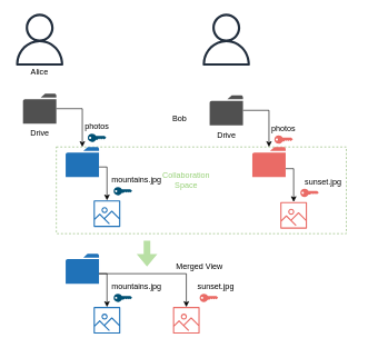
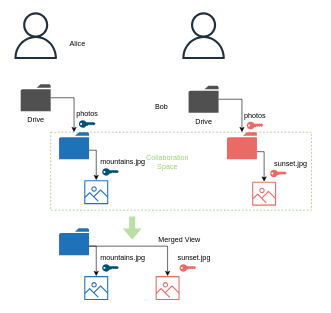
  <mxCell id="0" />
  <mxCell id="1" parent="0" />
  <mxCell id="2" value="" style="rounded=0;whiteSpace=wrap;html=1;strokeColor=#82b366;fillColor=none;dashed=1;" parent="1" vertex="1"><mxGeometry x="84" y="220" width="435" height="130" as="geometry" /></mxCell>
  <mxCell id="3" value="" style="outlineConnect=0;fontColor=#232F3E;gradientColor=none;fillColor=#232F3E;strokeColor=none;dashed=0;verticalLabelPosition=bottom;verticalAlign=top;align=center;html=1;fontSize=12;fontStyle=0;aspect=fixed;pointerEvents=1;shape=mxgraph.aws4.user;" parent="1" vertex="1"><mxGeometry x="20" y="20" width="78" height="78" as="geometry" /></mxCell>
- <mxCell id="4" value="Alice" style="text;html=1;strokeColor=none;fillColor=none;align=center;verticalAlign=middle;whiteSpace=wrap;rounded=0;" parent="1" vertex="1"><mxGeometry x="39" y="98" width="40" height="20" as="geometry" /></mxCell>
+ <mxCell id="4" value="Alice" style="text;html=1;strokeColor=none;fillColor=none;align=center;verticalAlign=middle;whiteSpace=wrap;rounded=0;" parent="1" vertex="1"><mxGeometry x="109" y="63" width="40" height="20" as="geometry" /></mxCell>
  <mxCell id="5" style="edgeStyle=orthogonalEdgeStyle;rounded=0;orthogonalLoop=1;jettySize=auto;html=1;" parent="1" source="6" target="8" edge="1"><mxGeometry relative="1" as="geometry"><Array as="points"><mxPoint x="123" y="163" /></Array></mxGeometry></mxCell>
  <mxCell id="6" value="Drive" style="pointerEvents=1;shadow=0;dashed=0;html=1;strokeColor=none;fillColor=#505050;labelPosition=center;verticalLabelPosition=bottom;verticalAlign=top;outlineConnect=0;align=center;shape=mxgraph.office.concepts.folder;" parent="1" vertex="1"><mxGeometry x="34" y="140" width="50" height="45" as="geometry" /></mxCell>
  <mxCell id="7" style="edgeStyle=orthogonalEdgeStyle;rounded=0;orthogonalLoop=1;jettySize=auto;html=1;" parent="1" source="8" target="9" edge="1"><mxGeometry relative="1" as="geometry"><mxPoint x="160" y="265" as="sourcePoint" /><Array as="points"><mxPoint x="160" y="250" /></Array></mxGeometry></mxCell>
  <mxCell id="8" value="" style="pointerEvents=1;shadow=0;dashed=0;html=1;strokeColor=none;labelPosition=center;verticalLabelPosition=bottom;verticalAlign=top;outlineConnect=0;align=center;shape=mxgraph.office.concepts.folder;fillColor=#2072B8;" parent="1" vertex="1"><mxGeometry x="98" y="220" width="50" height="45" as="geometry" /></mxCell>
  <mxCell id="9" value="" style="outlineConnect=0;fontColor=#232F3E;gradientColor=none;strokeColor=none;dashed=0;verticalLabelPosition=bottom;verticalAlign=top;align=center;html=1;fontSize=12;fontStyle=0;aspect=fixed;pointerEvents=1;shape=mxgraph.aws4.container_registry_image;fillColor=#2072B8;" parent="1" vertex="1"><mxGeometry x="140" y="300" width="40" height="40" as="geometry" /></mxCell>
  <mxCell id="10" value="photos" style="text;html=1;strokeColor=none;fillColor=none;align=center;verticalAlign=middle;whiteSpace=wrap;rounded=0;" parent="1" vertex="1"><mxGeometry x="120" y="180" width="50" height="20" as="geometry" /></mxCell>
  <mxCell id="11" value="mountains.jpg" style="text;html=1;strokeColor=none;fillColor=none;align=center;verticalAlign=middle;whiteSpace=wrap;rounded=0;" parent="1" vertex="1"><mxGeometry x="158.89" y="260" width="91.11" height="20" as="geometry" /></mxCell>
  <mxCell id="12" value="" style="outlineConnect=0;fontColor=#232F3E;gradientColor=none;fillColor=#232F3E;strokeColor=none;dashed=0;verticalLabelPosition=bottom;verticalAlign=top;align=center;html=1;fontSize=12;fontStyle=0;aspect=fixed;pointerEvents=1;shape=mxgraph.aws4.user;" parent="1" vertex="1"><mxGeometry x="300" y="20" width="78" height="78" as="geometry" /></mxCell>
  <mxCell id="13" value="Bob" style="text;html=1;strokeColor=none;fillColor=none;align=center;verticalAlign=middle;whiteSpace=wrap;rounded=0;" parent="1" vertex="1"><mxGeometry x="249" y="168" width="40" height="20" as="geometry" /></mxCell>
  <mxCell id="14" value="" style="points=[[0,0.5,0],[0.24,0,0],[0.5,0.28,0],[0.995,0.475,0],[0.5,0.72,0],[0.24,1,0]];verticalLabelPosition=bottom;html=1;verticalAlign=top;aspect=fixed;align=center;pointerEvents=1;shape=mxgraph.cisco19.key;fillColor=#005073;strokeColor=none;" parent="1" vertex="1"><mxGeometry x="131.11" y="200" width="27.78" height="12.5" as="geometry" /></mxCell>
  <mxCell id="15" value="" style="points=[[0,0.5,0],[0.24,0,0],[0.5,0.28,0],[0.995,0.475,0],[0.5,0.72,0],[0.24,1,0]];verticalLabelPosition=bottom;html=1;verticalAlign=top;aspect=fixed;align=center;pointerEvents=1;shape=mxgraph.cisco19.key;fillColor=#005073;strokeColor=none;" parent="1" vertex="1"><mxGeometry x="170" y="280" width="27.78" height="12.5" as="geometry" /></mxCell>
  <mxCell id="16" style="edgeStyle=orthogonalEdgeStyle;rounded=0;orthogonalLoop=1;jettySize=auto;html=1;" parent="1" source="17" target="19" edge="1"><mxGeometry relative="1" as="geometry"><Array as="points"><mxPoint x="403" y="165.5" /></Array></mxGeometry></mxCell>
  <mxCell id="17" value="Drive" style="pointerEvents=1;shadow=0;dashed=0;html=1;strokeColor=none;fillColor=#505050;labelPosition=center;verticalLabelPosition=bottom;verticalAlign=top;outlineConnect=0;align=center;shape=mxgraph.office.concepts.folder;" parent="1" vertex="1"><mxGeometry x="314" y="142.5" width="50" height="45" as="geometry" /></mxCell>
  <mxCell id="18" style="edgeStyle=orthogonalEdgeStyle;rounded=0;orthogonalLoop=1;jettySize=auto;html=1;" parent="1" source="19" target="20" edge="1"><mxGeometry relative="1" as="geometry"><mxPoint x="440" y="267.5" as="sourcePoint" /><Array as="points"><mxPoint x="440" y="252.5" /></Array></mxGeometry></mxCell>
  <mxCell id="19" value="" style="pointerEvents=1;shadow=0;dashed=0;html=1;labelPosition=center;verticalLabelPosition=bottom;verticalAlign=top;outlineConnect=0;align=center;shape=mxgraph.office.concepts.folder;strokeColor=none;fillColor=#EA6B66;" parent="1" vertex="1"><mxGeometry x="378" y="220" width="50" height="45" as="geometry" /></mxCell>
  <mxCell id="20" value="" style="outlineConnect=0;fontColor=#232F3E;gradientColor=none;strokeColor=none;dashed=0;verticalLabelPosition=bottom;verticalAlign=top;align=center;html=1;fontSize=12;fontStyle=0;aspect=fixed;pointerEvents=1;shape=mxgraph.aws4.container_registry_image;fillColor=#EA6B66;" parent="1" vertex="1"><mxGeometry x="420" y="302.5" width="40" height="40" as="geometry" /></mxCell>
  <mxCell id="21" value="photos" style="text;html=1;strokeColor=none;fillColor=none;align=center;verticalAlign=middle;whiteSpace=wrap;rounded=0;" parent="1" vertex="1"><mxGeometry x="400" y="182.5" width="50" height="20" as="geometry" /></mxCell>
  <mxCell id="22" value="sunset.jpg" style="text;html=1;strokeColor=none;fillColor=none;align=center;verticalAlign=middle;whiteSpace=wrap;rounded=0;" parent="1" vertex="1"><mxGeometry x="438.89" y="262.5" width="91.11" height="20" as="geometry" /></mxCell>
  <mxCell id="23" value="" style="points=[[0,0.5,0],[0.24,0,0],[0.5,0.28,0],[0.995,0.475,0],[0.5,0.72,0],[0.24,1,0]];verticalLabelPosition=bottom;html=1;verticalAlign=top;aspect=fixed;align=center;pointerEvents=1;shape=mxgraph.cisco19.key;strokeColor=none;fillColor=#EA6B66;" parent="1" vertex="1"><mxGeometry x="411.11" y="202.5" width="27.78" height="12.5" as="geometry" /></mxCell>
  <mxCell id="24" value="" style="points=[[0,0.5,0],[0.24,0,0],[0.5,0.28,0],[0.995,0.475,0],[0.5,0.72,0],[0.24,1,0]];verticalLabelPosition=bottom;html=1;verticalAlign=top;aspect=fixed;align=center;pointerEvents=1;shape=mxgraph.cisco19.key;strokeColor=none;fillColor=#EA6B66;" parent="1" vertex="1"><mxGeometry x="450" y="282.5" width="27.78" height="12.5" as="geometry" /></mxCell>
  <mxCell id="25" value="&lt;font color=&quot;#97d077&quot;&gt;Collaboration Space&lt;/font&gt;" style="text;html=1;strokeColor=none;fillColor=none;align=center;verticalAlign=middle;whiteSpace=wrap;rounded=0;dashed=1;" parent="1" vertex="1"><mxGeometry x="259" y="260" width="40" height="20" as="geometry" /></mxCell>
  <mxCell id="26" style="edgeStyle=orthogonalEdgeStyle;rounded=0;orthogonalLoop=1;jettySize=auto;html=1;" parent="1" source="27" target="28" edge="1"><mxGeometry relative="1" as="geometry"><mxPoint x="160" y="425" as="sourcePoint" /><Array as="points"><mxPoint x="160" y="410" /></Array></mxGeometry></mxCell>
  <mxCell id="27" value="" style="pointerEvents=1;shadow=0;dashed=0;html=1;strokeColor=none;labelPosition=center;verticalLabelPosition=bottom;verticalAlign=top;outlineConnect=0;align=center;shape=mxgraph.office.concepts.folder;fillColor=#2072B8;" parent="1" vertex="1"><mxGeometry x="98" y="380" width="50" height="45" as="geometry" /></mxCell>
  <mxCell id="28" value="" style="outlineConnect=0;fontColor=#232F3E;gradientColor=none;strokeColor=none;dashed=0;verticalLabelPosition=bottom;verticalAlign=top;align=center;html=1;fontSize=12;fontStyle=0;aspect=fixed;pointerEvents=1;shape=mxgraph.aws4.container_registry_image;fillColor=#2072B8;" parent="1" vertex="1"><mxGeometry x="140" y="460" width="40" height="40" as="geometry" /></mxCell>
  <mxCell id="29" value="mountains.jpg" style="text;html=1;strokeColor=none;fillColor=none;align=center;verticalAlign=middle;whiteSpace=wrap;rounded=0;" parent="1" vertex="1"><mxGeometry x="158.89" y="420" width="91.11" height="20" as="geometry" /></mxCell>
  <mxCell id="30" value="" style="points=[[0,0.5,0],[0.24,0,0],[0.5,0.28,0],[0.995,0.475,0],[0.5,0.72,0],[0.24,1,0]];verticalLabelPosition=bottom;html=1;verticalAlign=top;aspect=fixed;align=center;pointerEvents=1;shape=mxgraph.cisco19.key;fillColor=#005073;strokeColor=none;" parent="1" vertex="1"><mxGeometry x="170" y="440" width="27.78" height="12.5" as="geometry" /></mxCell>
  <mxCell id="31" style="edgeStyle=orthogonalEdgeStyle;rounded=0;orthogonalLoop=1;jettySize=auto;html=1;" parent="1" source="27" target="32" edge="1"><mxGeometry relative="1" as="geometry"><mxPoint x="267" y="409.983" as="sourcePoint" /><Array as="points"><mxPoint x="279" y="410" /></Array></mxGeometry></mxCell>
  <mxCell id="32" value="" style="outlineConnect=0;fontColor=#232F3E;gradientColor=none;strokeColor=none;dashed=0;verticalLabelPosition=bottom;verticalAlign=top;align=center;html=1;fontSize=12;fontStyle=0;aspect=fixed;pointerEvents=1;shape=mxgraph.aws4.container_registry_image;fillColor=#EA6B66;" parent="1" vertex="1"><mxGeometry x="259" y="460" width="40" height="40" as="geometry" /></mxCell>
  <mxCell id="33" value="sunset.jpg" style="text;html=1;strokeColor=none;fillColor=none;align=center;verticalAlign=middle;whiteSpace=wrap;rounded=0;" parent="1" vertex="1"><mxGeometry x="277.89" y="420" width="91.11" height="20" as="geometry" /></mxCell>
  <mxCell id="34" value="" style="points=[[0,0.5,0],[0.24,0,0],[0.5,0.28,0],[0.995,0.475,0],[0.5,0.72,0],[0.24,1,0]];verticalLabelPosition=bottom;html=1;verticalAlign=top;aspect=fixed;align=center;pointerEvents=1;shape=mxgraph.cisco19.key;strokeColor=none;fillColor=#EA6B66;" parent="1" vertex="1"><mxGeometry x="299" y="440" width="27.78" height="12.5" as="geometry" /></mxCell>
  <mxCell id="35" value="" style="shape=flexArrow;endArrow=classic;html=1;strokeColor=none;fillColor=#B9E0A5;" parent="1" edge="1"><mxGeometry width="50" height="50" relative="1" as="geometry"><mxPoint x="220" y="360" as="sourcePoint" /><mxPoint x="220" y="400" as="targetPoint" /></mxGeometry></mxCell>
  <mxCell id="36" value="Merged View" style="text;html=1;strokeColor=none;fillColor=none;align=center;verticalAlign=middle;whiteSpace=wrap;rounded=0;dashed=1;" parent="1" vertex="1"><mxGeometry x="254" y="390" width="90" height="20" as="geometry" /></mxCell>
